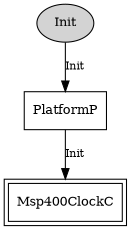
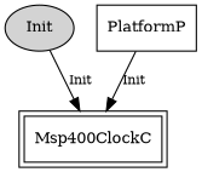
  digraph {
    node [fontsize=12 shape=box]
    edge [fontsize=10]
    n1 [label=Init shape=ellipse style=filled]
    PlatformP
    n3 [label=Msp400ClockC peripheries=2]
-   n1 -> PlatformP [label=Init]
+   n1 -> n3 [label=Init]
    PlatformP -> n3 [label=Init]
  }
